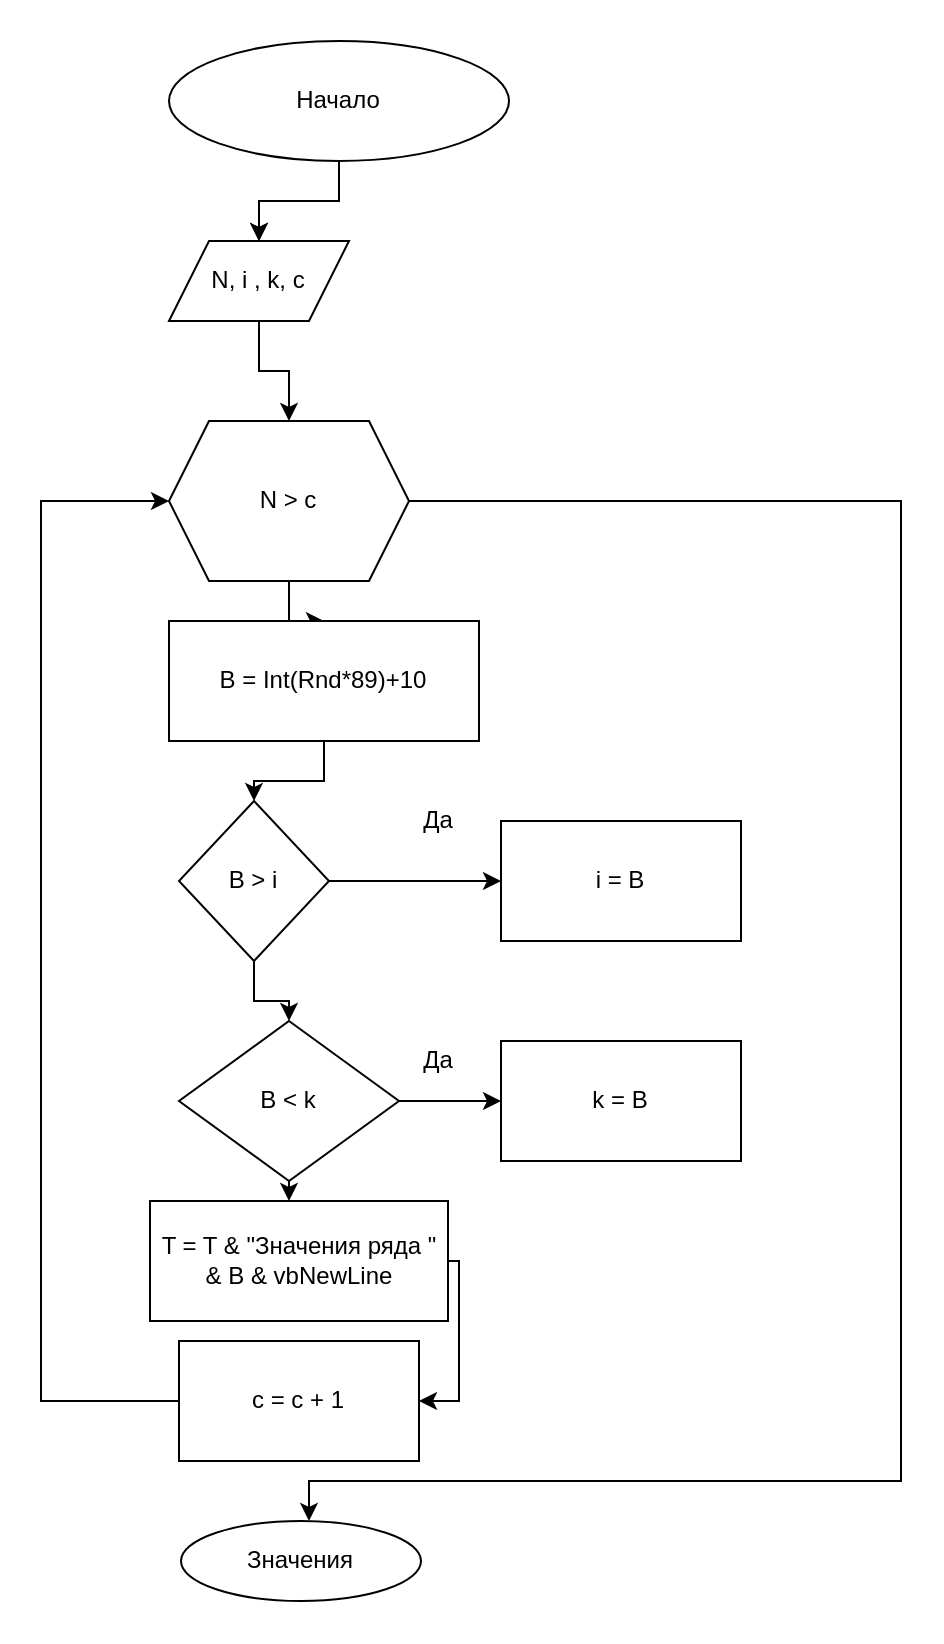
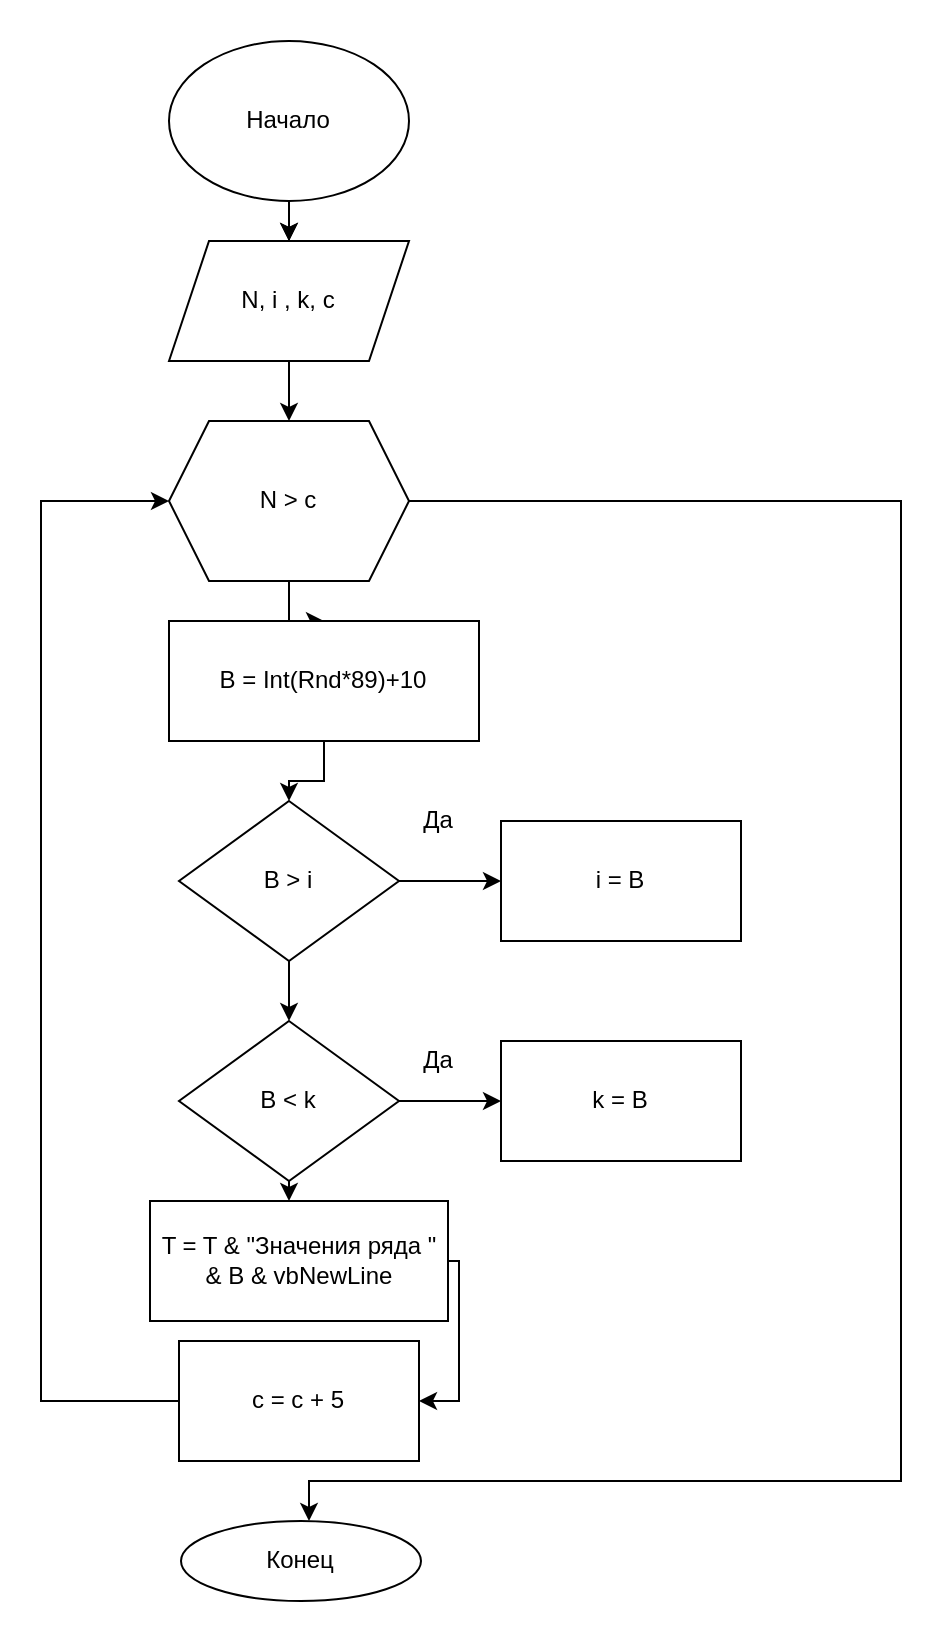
  <mxCell id="0" />
  <mxCell id="1" parent="0" />
  <mxCell id="2" style="edgeStyle=orthogonalEdgeStyle;rounded=0;orthogonalLoop=1;jettySize=auto;html=1;" parent="1" source="4" target="11" edge="1"><mxGeometry relative="1" as="geometry"><mxPoint x="150" y="350" as="targetPoint" /></mxGeometry></mxCell>
  <mxCell id="3" style="edgeStyle=orthogonalEdgeStyle;rounded=0;orthogonalLoop=1;jettySize=auto;html=1;" parent="1" source="4" edge="1"><mxGeometry relative="1" as="geometry"><mxPoint x="154" y="760" as="targetPoint" /><Array as="points"><mxPoint x="450" y="250" /><mxPoint x="450" y="740" /><mxPoint x="154" y="740" /></Array></mxGeometry></mxCell>
  <mxCell id="4" value="N &amp;gt; c" style="shape=hexagon;perimeter=hexagonPerimeter2;whiteSpace=wrap;html=1;fixedSize=1;" parent="1" vertex="1"><mxGeometry x="84" y="210" width="120" height="80" as="geometry" /></mxCell>
  <mxCell id="5" style="edgeStyle=orthogonalEdgeStyle;rounded=0;orthogonalLoop=1;jettySize=auto;html=1;" parent="1" source="7" target="9" edge="1"><mxGeometry relative="1" as="geometry"><mxPoint x="144" y="140" as="targetPoint" /></mxGeometry></mxCell>
  <mxCell id="6" value="" style="edgeStyle=orthogonalEdgeStyle;rounded=0;orthogonalLoop=1;jettySize=auto;html=1;" parent="1" source="7" target="9" edge="1"><mxGeometry relative="1" as="geometry" /></mxCell>
- <mxCell id="7" value="Начало" style="ellipse;whiteSpace=wrap;html=1;" parent="1" vertex="1"><mxGeometry x="84" y="20" width="170" height="60" as="geometry" /></mxCell>
+ <mxCell id="7" value="Начало" style="ellipse;whiteSpace=wrap;html=1;" parent="1" vertex="1"><mxGeometry x="84" width="120" height="80" as="geometry" y="20" /></mxCell>
  <mxCell id="8" style="edgeStyle=orthogonalEdgeStyle;rounded=0;orthogonalLoop=1;jettySize=auto;html=1;" parent="1" source="9" target="4" edge="1"><mxGeometry relative="1" as="geometry" /></mxCell>
- <mxCell id="9" value="N, i , k, c" style="shape=parallelogram;perimeter=parallelogramPerimeter;whiteSpace=wrap;html=1;fixedSize=1;" parent="1" vertex="1"><mxGeometry x="84" y="120" width="90" height="40" as="geometry" /></mxCell>
+ <mxCell id="9" value="N, i , k, c" style="shape=parallelogram;perimeter=parallelogramPerimeter;whiteSpace=wrap;html=1;fixedSize=1;" parent="1" vertex="1"><mxGeometry x="84" y="120" width="120" height="60" as="geometry" /></mxCell>
  <mxCell id="10" style="edgeStyle=orthogonalEdgeStyle;rounded=0;orthogonalLoop=1;jettySize=auto;html=1;" parent="1" source="11" target="17" edge="1"><mxGeometry relative="1" as="geometry"><mxPoint x="144" y="390" as="targetPoint" /></mxGeometry></mxCell>
  <mxCell id="11" value="B = Int(Rnd*89)+10" style="rounded=0;whiteSpace=wrap;html=1;" parent="1" vertex="1"><mxGeometry x="84" y="310" width="155" height="60" as="geometry" /></mxCell>
  <mxCell id="12" style="edgeStyle=orthogonalEdgeStyle;rounded=0;orthogonalLoop=1;jettySize=auto;html=1;entryX=0;entryY=0.5;entryDx=0;entryDy=0;" parent="1" source="13" target="4" edge="1"><mxGeometry relative="1" as="geometry"><Array as="points"><mxPoint x="20" y="700" /><mxPoint x="20" y="250" /></Array></mxGeometry></mxCell>
- <mxCell id="13" value="c = c + 1" style="rounded=0;whiteSpace=wrap;html=1;" parent="1" vertex="1"><mxGeometry x="89" y="670" width="120" height="60" as="geometry" /></mxCell>
- <mxCell id="14" value="Значения" style="ellipse;whiteSpace=wrap;html=1;" parent="1" vertex="1"><mxGeometry x="90" y="760" width="120" height="40" as="geometry" /></mxCell>
+ <mxCell id="13" value="c = c + 5" style="rounded=0;whiteSpace=wrap;html=1;" parent="1" vertex="1"><mxGeometry x="89" y="670" width="120" height="60" as="geometry" /></mxCell>
+ <mxCell id="14" value="Конец" style="ellipse;whiteSpace=wrap;html=1;" parent="1" vertex="1"><mxGeometry x="90" y="760" width="120" height="40" as="geometry" /></mxCell>
  <mxCell id="15" style="edgeStyle=orthogonalEdgeStyle;rounded=0;orthogonalLoop=1;jettySize=auto;html=1;" parent="1" source="17" edge="1"><mxGeometry relative="1" as="geometry"><mxPoint x="250" y="440" as="targetPoint" /></mxGeometry></mxCell>
  <mxCell id="16" style="edgeStyle=orthogonalEdgeStyle;rounded=0;orthogonalLoop=1;jettySize=auto;html=1;" parent="1" source="17" target="22" edge="1"><mxGeometry relative="1" as="geometry"><mxPoint x="144" y="500" as="targetPoint" /></mxGeometry></mxCell>
- <mxCell id="17" value="B &amp;gt; i" style="rhombus;whiteSpace=wrap;html=1;" parent="1" vertex="1"><mxGeometry x="89" y="400" width="75" height="80" as="geometry" /></mxCell>
+ <mxCell id="17" value="B &amp;gt; i" style="rhombus;whiteSpace=wrap;html=1;" parent="1" vertex="1"><mxGeometry x="89" y="400" width="110" height="80" as="geometry" /></mxCell>
  <mxCell id="18" value="Да" style="text;html=1;strokeColor=none;fillColor=none;align=center;verticalAlign=middle;whiteSpace=wrap;rounded=0;" parent="1" vertex="1"><mxGeometry x="199" y="400" width="40" height="20" as="geometry" /></mxCell>
  <mxCell id="19" value="i = B" style="rounded=0;whiteSpace=wrap;html=1;" parent="1" vertex="1"><mxGeometry x="250" y="410" width="120" height="60" as="geometry" /></mxCell>
  <mxCell id="20" style="edgeStyle=orthogonalEdgeStyle;rounded=0;orthogonalLoop=1;jettySize=auto;html=1;" parent="1" source="22" edge="1"><mxGeometry relative="1" as="geometry"><mxPoint x="250" y="550" as="targetPoint" /></mxGeometry></mxCell>
  <mxCell id="21" style="edgeStyle=orthogonalEdgeStyle;rounded=0;orthogonalLoop=1;jettySize=auto;html=1;" parent="1" source="22" edge="1" target="26"><mxGeometry relative="1" as="geometry"><mxPoint x="144" y="610" as="targetPoint" /><Array as="points"><mxPoint x="144" y="610" /><mxPoint x="144" y="610" /></Array></mxGeometry></mxCell>
  <mxCell id="22" value="B &amp;lt; k" style="rhombus;whiteSpace=wrap;html=1;" parent="1" vertex="1"><mxGeometry x="89" y="510" width="110" height="80" as="geometry" /></mxCell>
  <mxCell id="23" value="Да" style="text;html=1;strokeColor=none;fillColor=none;align=center;verticalAlign=middle;whiteSpace=wrap;rounded=0;" parent="1" vertex="1"><mxGeometry x="199" y="520" width="40" height="20" as="geometry" /></mxCell>
  <mxCell id="24" value="k = B" style="rounded=0;whiteSpace=wrap;html=1;" parent="1" vertex="1"><mxGeometry x="250" y="520" width="120" height="60" as="geometry" /></mxCell>
  <mxCell id="25" style="edgeStyle=orthogonalEdgeStyle;rounded=0;orthogonalLoop=1;jettySize=auto;html=1;entryX=1;entryY=0.5;entryDx=0;entryDy=0;" edge="1" parent="1" source="26" target="13"><mxGeometry relative="1" as="geometry"><Array as="points"><mxPoint x="229" y="630" /><mxPoint x="229" y="700" /></Array></mxGeometry></mxCell>
  <mxCell id="26" value="T = T &amp;amp; &quot;Значения ряда &quot; &amp;amp; B &amp;amp; vbNewLine" style="rounded=0;whiteSpace=wrap;html=1;" vertex="1" parent="1"><mxGeometry x="74.5" y="600" width="149" height="60" as="geometry" /></mxCell>
